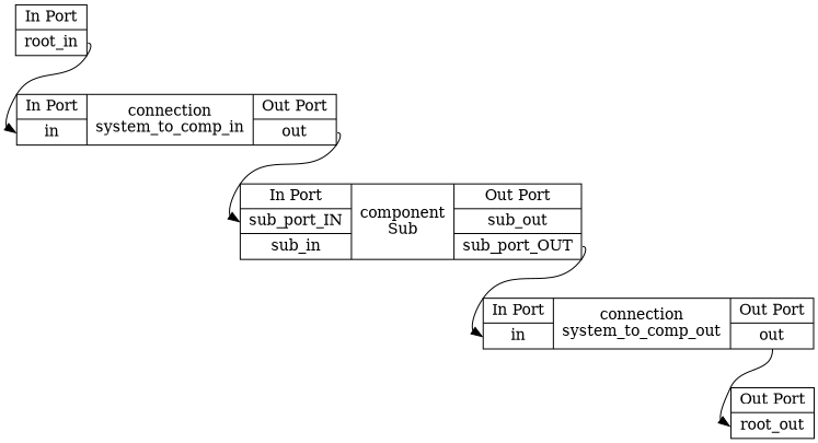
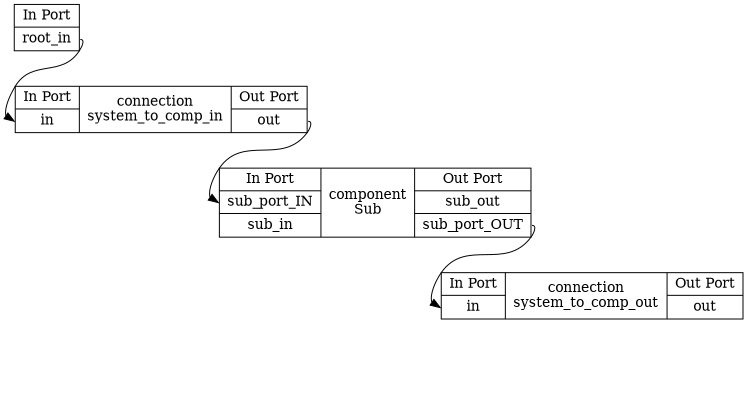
  digraph {
    rankdir=TB
    node [shape=record]
    edge [headport=in tailport=out]
    n1 [label="{In Port|<sub_port_IN>sub_port_IN|<sub_in>sub_in} |component\nSub|{Out Port|<sub_out>sub_out|<sub_port_OUT>sub_port_OUT} "]
    n2 [label="{In Port|<in>in} |connection\nsystem_to_comp_out|{Out Port|<out>out} "]
    n3 [label="{In Port|<in>in} |connection\nsystem_to_comp_in|{Out Port|<out>out} "]
-   n4 [label="{Out Port|<root_out>root_out}" rank=sink]
    n5 [label="{In Port|<root_in>root_in}" rank=source]
    n1 -> n2 [tailport=sub_port_OUT]
-   n2 -> n4 [headport=root_out]
    n3 -> n1 [headport=sub_port_IN]
    n5 -> n3 [tailport=root_in]
  }
